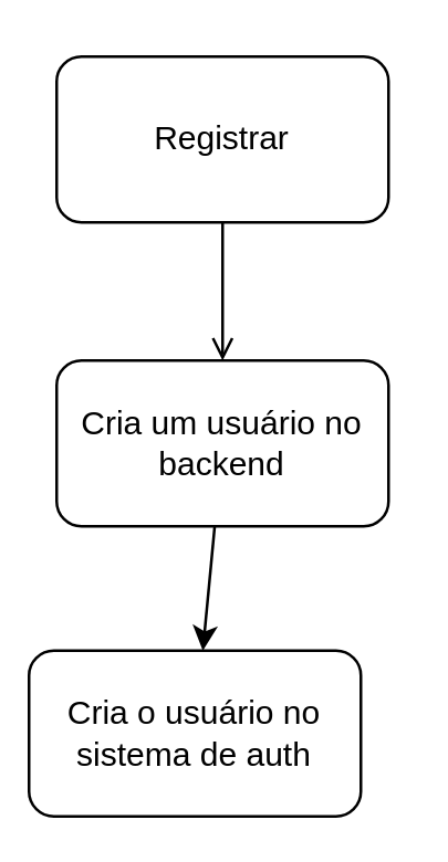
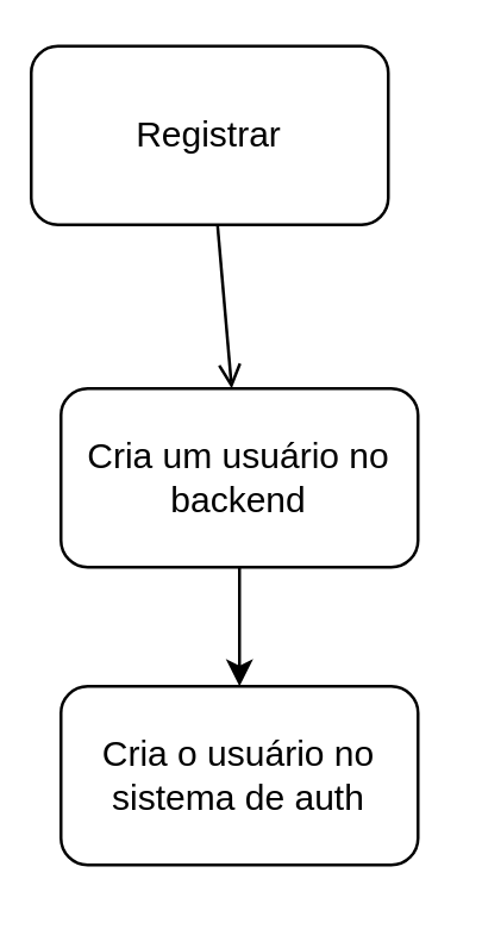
  <mxCell id="0" />
  <mxCell id="1" parent="0" />
  <mxCell id="2" style="edgeStyle=none;html=1;endArrow=open;" edge="1" parent="1" source="3" target="5"><mxGeometry relative="1" as="geometry" /></mxCell>
- <mxCell id="3" value="Registrar" style="rounded=1;whiteSpace=wrap;html=1;" vertex="1" parent="1"><mxGeometry x="20" y="20" width="120" height="60" as="geometry" /></mxCell>
+ <mxCell id="3" value="Registrar" style="rounded=1;whiteSpace=wrap;html=1;" vertex="1" parent="1"><mxGeometry x="10" y="15" width="120" height="60" as="geometry" /></mxCell>
  <mxCell id="4" style="edgeStyle=none;html=1;" edge="1" parent="1" source="5" target="6"><mxGeometry relative="1" as="geometry" /></mxCell>
  <mxCell id="5" value="Cria um usuário no backend" style="rounded=1;whiteSpace=wrap;html=1;" vertex="1" parent="1"><mxGeometry x="20" y="130" width="120" height="60" as="geometry" /></mxCell>
- <mxCell id="6" value="Cria o usuário no sistema de auth" style="rounded=1;whiteSpace=wrap;html=1;" vertex="1" parent="1"><mxGeometry x="10" y="235" width="120" height="60" as="geometry" /></mxCell>
+ <mxCell id="6" value="Cria o usuário no sistema de auth" style="rounded=1;whiteSpace=wrap;html=1;" vertex="1" parent="1"><mxGeometry x="20" y="230" width="120" height="60" as="geometry" /></mxCell>
